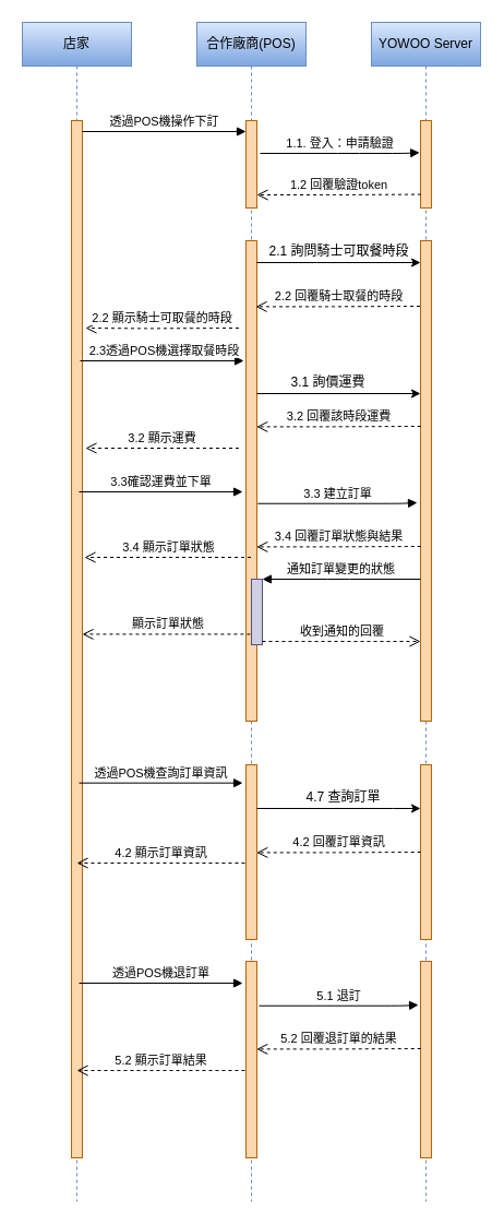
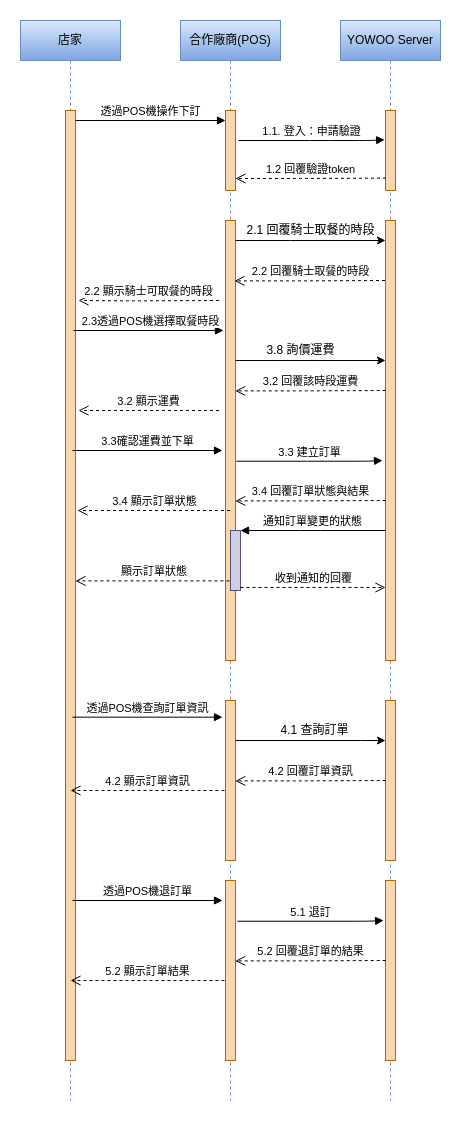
  <mxCell id="0" />
  <mxCell id="1" parent="0" />
  <mxCell id="2" value="店家" style="shape=umlLifeline;perimeter=lifelinePerimeter;whiteSpace=wrap;html=1;container=1;collapsible=0;recursiveResize=0;outlineConnect=0;fillColor=#dae8fc;strokeColor=#6c8ebf;gradientColor=#7ea6e0;" vertex="1" parent="1"><mxGeometry x="20" y="20" width="100" height="1080" as="geometry" /></mxCell>
  <mxCell id="3" value="" style="html=1;points=[];perimeter=orthogonalPerimeter;fillColor=#fad7ac;strokeColor=#b46504;" vertex="1" parent="2"><mxGeometry x="45" y="90" width="10" height="950" as="geometry" /></mxCell>
  <mxCell id="4" value="合作廠商(POS)" style="shape=umlLifeline;perimeter=lifelinePerimeter;whiteSpace=wrap;html=1;container=1;collapsible=0;recursiveResize=0;outlineConnect=0;fillColor=#dae8fc;strokeColor=#6c8ebf;gradientColor=#7ea6e0;" vertex="1" parent="1"><mxGeometry x="180" y="20" width="100" height="1080" as="geometry" /></mxCell>
  <mxCell id="5" value="" style="html=1;points=[];perimeter=orthogonalPerimeter;fillColor=#fad7ac;strokeColor=#b46504;" vertex="1" parent="4"><mxGeometry x="45" y="90" width="10" height="80" as="geometry" /></mxCell>
  <mxCell id="6" value="" style="html=1;points=[];perimeter=orthogonalPerimeter;fillColor=#fad7ac;strokeColor=#b46504;" vertex="1" parent="4"><mxGeometry x="45" y="200" width="10" height="440" as="geometry" /></mxCell>
  <mxCell id="7" value="" style="html=1;points=[];perimeter=orthogonalPerimeter;fillColor=#fad7ac;strokeColor=#b46504;" vertex="1" parent="4"><mxGeometry x="45" y="680" width="10" height="160" as="geometry" /></mxCell>
  <mxCell id="8" value="" style="html=1;points=[];perimeter=orthogonalPerimeter;fillColor=#fad7ac;strokeColor=#b46504;" vertex="1" parent="4"><mxGeometry x="45" y="860" width="10" height="180" as="geometry" /></mxCell>
  <mxCell id="9" value="YOWOO Server" style="shape=umlLifeline;perimeter=lifelinePerimeter;whiteSpace=wrap;html=1;container=1;collapsible=0;recursiveResize=0;outlineConnect=0;fillColor=#dae8fc;strokeColor=#6c8ebf;gradientColor=#7ea6e0;" vertex="1" parent="1"><mxGeometry x="340" y="20" width="100" height="1080" as="geometry" /></mxCell>
  <mxCell id="10" value="" style="html=1;points=[];perimeter=orthogonalPerimeter;fillColor=#fad7ac;strokeColor=#b46504;" vertex="1" parent="9"><mxGeometry x="45" y="90" width="10" height="80" as="geometry" /></mxCell>
  <mxCell id="11" value="" style="html=1;points=[];perimeter=orthogonalPerimeter;fillColor=#fad7ac;strokeColor=#b46504;" vertex="1" parent="9"><mxGeometry x="45" y="200" width="10" height="440" as="geometry" /></mxCell>
  <mxCell id="12" value="" style="html=1;points=[];perimeter=orthogonalPerimeter;fillColor=#fad7ac;strokeColor=#b46504;" vertex="1" parent="9"><mxGeometry x="45" y="680" width="10" height="160" as="geometry" /></mxCell>
  <mxCell id="13" value="" style="html=1;points=[];perimeter=orthogonalPerimeter;fillColor=#fad7ac;strokeColor=#b46504;" vertex="1" parent="9"><mxGeometry x="45" y="860" width="10" height="180" as="geometry" /></mxCell>
  <mxCell id="14" value="1.2 回覆驗證token" style="html=1;verticalAlign=bottom;endArrow=open;dashed=1;endSize=8;exitX=0.048;exitY=0.845;exitDx=0;exitDy=0;exitPerimeter=0;" edge="1" source="10" parent="1"><mxGeometry relative="1" as="geometry"><mxPoint x="235" y="178" as="targetPoint" /><Array as="points"><mxPoint x="300" y="178" /></Array></mxGeometry></mxCell>
  <mxCell id="15" value="1.1. 登入：申請驗證" style="html=1;verticalAlign=bottom;endArrow=block;entryX=0.117;entryY=0.366;entryDx=0;entryDy=0;entryPerimeter=0;" edge="1" parent="1"><mxGeometry relative="1" as="geometry"><mxPoint x="238" y="140" as="sourcePoint" /><mxPoint x="384.17" y="139.28" as="targetPoint" /><Array as="points"><mxPoint x="319" y="140" /><mxPoint x="369" y="140" /></Array></mxGeometry></mxCell>
  <mxCell id="16" value="" style="edgeStyle=orthogonalEdgeStyle;rounded=0;orthogonalLoop=1;jettySize=auto;html=1;" edge="1" parent="1" source="6" target="11"><mxGeometry relative="1" as="geometry"><Array as="points"><mxPoint x="290" y="240" /><mxPoint x="290" y="240" /></Array></mxGeometry></mxCell>
- <mxCell id="17" value="2.1 詢問騎士可取餐時段" style="text;html=1;align=center;verticalAlign=middle;resizable=0;points=[];autosize=1;" vertex="1" parent="1"><mxGeometry x="240" y="220" width="140" height="20" as="geometry" /></mxCell>
+ <mxCell id="17" value="2.1 回覆騎士取餐的時段" style="text;html=1;align=center;verticalAlign=middle;resizable=0;points=[];autosize=1;" vertex="1" parent="1"><mxGeometry x="240" y="220" width="140" height="20" as="geometry" /></mxCell>
  <mxCell id="18" value="2.2 回覆騎士取餐的時段" style="html=1;verticalAlign=bottom;endArrow=open;dashed=1;endSize=8;exitX=0.048;exitY=0.845;exitDx=0;exitDy=0;exitPerimeter=0;" edge="1" parent="1"><mxGeometry x="-0.01" relative="1" as="geometry"><mxPoint x="234" y="280.4" as="targetPoint" /><mxPoint x="384.48" y="280" as="sourcePoint" /><Array as="points"><mxPoint x="299" y="280.4" /></Array><mxPoint as="offset" /></mxGeometry></mxCell>
- <mxCell id="19" value="3.1 詢價運費" style="text;html=1;align=center;verticalAlign=middle;resizable=0;points=[];autosize=1;" vertex="1" parent="1"><mxGeometry x="260" y="340" width="80" height="20" as="geometry" /></mxCell>
+ <mxCell id="19" value="3.8 詢價運費" style="text;html=1;align=center;verticalAlign=middle;resizable=0;points=[];autosize=1;" vertex="1" parent="1"><mxGeometry x="260" y="340" width="80" height="20" as="geometry" /></mxCell>
  <mxCell id="20" value="" style="edgeStyle=orthogonalEdgeStyle;rounded=0;orthogonalLoop=1;jettySize=auto;html=1;" edge="1" parent="1"><mxGeometry relative="1" as="geometry"><mxPoint x="235" y="360" as="sourcePoint" /><mxPoint x="385" y="360" as="targetPoint" /><Array as="points"><mxPoint x="350.5" y="360" /><mxPoint x="350.5" y="360" /></Array></mxGeometry></mxCell>
  <mxCell id="21" value="3.2 回覆該時段運費" style="html=1;verticalAlign=bottom;endArrow=open;dashed=1;endSize=8;exitX=0.048;exitY=0.845;exitDx=0;exitDy=0;exitPerimeter=0;" edge="1" parent="1"><mxGeometry relative="1" as="geometry"><mxPoint x="234.76" y="390.4" as="targetPoint" /><mxPoint x="385.24" y="390" as="sourcePoint" /><Array as="points"><mxPoint x="299.76" y="390.4" /></Array></mxGeometry></mxCell>
  <mxCell id="22" value="透過POS機操作下訂" style="html=1;verticalAlign=bottom;endArrow=block;" edge="1" parent="1"><mxGeometry width="80" relative="1" as="geometry"><mxPoint x="75" y="120" as="sourcePoint" /><mxPoint x="225" y="120" as="targetPoint" /></mxGeometry></mxCell>
  <mxCell id="23" value="2.2 顯示騎士可取餐的時段" style="html=1;verticalAlign=bottom;endArrow=open;dashed=1;endSize=8;exitX=0.048;exitY=0.845;exitDx=0;exitDy=0;exitPerimeter=0;" edge="1" parent="1"><mxGeometry relative="1" as="geometry"><mxPoint x="78" y="300" as="targetPoint" /><mxPoint x="218.48" y="300" as="sourcePoint" /><Array as="points"><mxPoint x="133" y="300.4" /></Array></mxGeometry></mxCell>
  <mxCell id="24" value="2.3透過POS機選擇取餐時段" style="html=1;verticalAlign=bottom;endArrow=block;" edge="1" parent="1"><mxGeometry x="0.027" width="80" relative="1" as="geometry"><mxPoint x="73" y="330" as="sourcePoint" /><mxPoint x="223" y="330" as="targetPoint" /><mxPoint as="offset" /></mxGeometry></mxCell>
  <mxCell id="25" value="3.2 顯示運費" style="html=1;verticalAlign=bottom;endArrow=open;dashed=1;endSize=8;exitX=0.048;exitY=0.845;exitDx=0;exitDy=0;exitPerimeter=0;" edge="1" parent="1"><mxGeometry relative="1" as="geometry"><mxPoint x="78" y="410" as="targetPoint" /><mxPoint x="218.48" y="410" as="sourcePoint" /><Array as="points" /></mxGeometry></mxCell>
  <mxCell id="26" value="3.3確認運費並下單" style="html=1;verticalAlign=bottom;endArrow=block;" edge="1" parent="1"><mxGeometry width="80" relative="1" as="geometry"><mxPoint x="72" y="450" as="sourcePoint" /><mxPoint x="222" y="450" as="targetPoint" /></mxGeometry></mxCell>
  <mxCell id="27" value="3.3 建立訂單" style="html=1;verticalAlign=bottom;endArrow=block;entryX=0.117;entryY=0.366;entryDx=0;entryDy=0;entryPerimeter=0;" edge="1" parent="1"><mxGeometry relative="1" as="geometry"><mxPoint x="235.83" y="460.72" as="sourcePoint" /><mxPoint x="382" y="460" as="targetPoint" /><Array as="points"><mxPoint x="316.83" y="460.72" /><mxPoint x="366.83" y="460.72" /></Array></mxGeometry></mxCell>
  <mxCell id="28" value="" style="html=1;points=[];perimeter=orthogonalPerimeter;fillColor=#d0cee2;strokeColor=#56517e;" vertex="1" parent="1"><mxGeometry x="230" y="530" width="10" height="60" as="geometry" /></mxCell>
  <mxCell id="29" value="通知訂單變更的狀態" style="html=1;verticalAlign=bottom;endArrow=block;entryX=1;entryY=0;" edge="1" target="28" parent="1" source="11"><mxGeometry relative="1" as="geometry"><mxPoint x="389.5" y="523" as="sourcePoint" /><Array as="points"><mxPoint x="310" y="530" /></Array></mxGeometry></mxCell>
  <mxCell id="30" value="收到通知的回覆" style="html=1;verticalAlign=bottom;endArrow=open;dashed=1;endSize=8;exitX=1;exitY=0.95;" edge="1" source="28" parent="1" target="11"><mxGeometry relative="1" as="geometry"><mxPoint x="380" y="585" as="targetPoint" /></mxGeometry></mxCell>
  <mxCell id="31" value="3.4 回覆訂單狀態與結果" style="html=1;verticalAlign=bottom;endArrow=open;dashed=1;endSize=8;exitX=0.048;exitY=0.845;exitDx=0;exitDy=0;exitPerimeter=0;" edge="1" parent="1"><mxGeometry relative="1" as="geometry"><mxPoint x="234.76" y="500.4" as="targetPoint" /><mxPoint x="385.24" y="500" as="sourcePoint" /><Array as="points"><mxPoint x="299.76" y="500.4" /></Array></mxGeometry></mxCell>
  <mxCell id="32" value="3.4 顯示訂單狀態" style="html=1;verticalAlign=bottom;endArrow=open;dashed=1;endSize=8;" edge="1" parent="1" source="4"><mxGeometry relative="1" as="geometry"><mxPoint x="77" y="510" as="targetPoint" /><mxPoint x="217.48" y="510" as="sourcePoint" /><Array as="points" /></mxGeometry></mxCell>
  <mxCell id="33" value="&amp;nbsp;顯示訂單狀態" style="html=1;verticalAlign=bottom;endArrow=open;dashed=1;endSize=8;exitX=-0.107;exitY=0.84;exitDx=0;exitDy=0;exitPerimeter=0;" edge="1" parent="1" source="28" target="3"><mxGeometry relative="1" as="geometry"><mxPoint x="80" y="580" as="targetPoint" /><mxPoint x="220.48" y="580" as="sourcePoint" /><Array as="points" /></mxGeometry></mxCell>
  <mxCell id="34" value="&lt;span style=&quot;color: rgba(0 , 0 , 0 , 0) ; font-family: monospace ; font-size: 0px&quot;&gt;%3CmxGraphModel%3E%3Croot%3E%3CmxCell%20id%3D%220%22%2F%3E%3CmxCell%20id%3D%221%22%20parent%3D%220%22%2F%3E%3CmxCell%20id%3D%222%22%20value%3D%223.3%E7%A2%BA%E8%AA%8D%E9%81%8B%E8%B2%BB%E4%B8%A6%E4%B8%8B%E5%96%AE%22%20style%3D%22html%3D1%3BverticalAlign%3Dbottom%3BendArrow%3Dblock%3B%22%20edge%3D%221%22%20parent%3D%221%22%3E%3CmxGeometry%20width%3D%2280%22%20relative%3D%221%22%20as%3D%22geometry%22%3E%3CmxPoint%20x%3D%22172%22%20y%3D%22510%22%20as%3D%22sourcePoint%22%2F%3E%3CmxPoint%20x%3D%22322.0%22%20y%3D%22510%22%20as%3D%22targetPoint%22%2F%3E%3C%2FmxGeometry%3E%3C%2FmxCell%3E%3C%2Froot%3E%3C%2FmxGraphModel%3E&lt;/span&gt;" style="text;html=1;align=center;verticalAlign=middle;resizable=0;points=[];autosize=1;" vertex="1" parent="1"><mxGeometry x="137" y="703" width="20" height="20" as="geometry" /></mxCell>
  <mxCell id="35" value="透過POS機查詢訂單資訊" style="html=1;verticalAlign=bottom;endArrow=block;" edge="1" parent="1"><mxGeometry width="80" relative="1" as="geometry"><mxPoint x="72" y="716.66" as="sourcePoint" /><mxPoint x="222" y="716.66" as="targetPoint" /></mxGeometry></mxCell>
  <mxCell id="36" value="" style="edgeStyle=orthogonalEdgeStyle;rounded=0;orthogonalLoop=1;jettySize=auto;html=1;" edge="1" parent="1"><mxGeometry relative="1" as="geometry"><mxPoint x="235" y="740" as="sourcePoint" /><mxPoint x="385" y="740" as="targetPoint" /><Array as="points"><mxPoint x="360" y="740" /><mxPoint x="360" y="740" /></Array></mxGeometry></mxCell>
- <mxCell id="37" value="4.7 查詢訂單" style="text;html=1;align=center;verticalAlign=middle;resizable=0;points=[];autosize=1;" vertex="1" parent="1"><mxGeometry x="274" y="720" width="80" height="20" as="geometry" /></mxCell>
+ <mxCell id="37" value="4.1 查詢訂單" style="text;html=1;align=center;verticalAlign=middle;resizable=0;points=[];autosize=1;" vertex="1" parent="1"><mxGeometry x="274" y="720" width="80" height="20" as="geometry" /></mxCell>
  <mxCell id="38" value="4.2 回覆訂單資訊" style="html=1;verticalAlign=bottom;endArrow=open;dashed=1;endSize=8;exitX=0.048;exitY=0.845;exitDx=0;exitDy=0;exitPerimeter=0;" edge="1" parent="1"><mxGeometry relative="1" as="geometry"><mxPoint x="234.76" y="780.4" as="targetPoint" /><mxPoint x="385.24" y="780" as="sourcePoint" /><Array as="points"><mxPoint x="299.76" y="780.4" /></Array></mxGeometry></mxCell>
  <mxCell id="39" value="透過POS機退訂單" style="html=1;verticalAlign=bottom;endArrow=block;" edge="1" parent="1"><mxGeometry width="80" relative="1" as="geometry"><mxPoint x="72" y="900" as="sourcePoint" /><mxPoint x="222" y="900" as="targetPoint" /></mxGeometry></mxCell>
  <mxCell id="40" value="5.1 退訂" style="html=1;verticalAlign=bottom;endArrow=block;entryX=0.117;entryY=0.366;entryDx=0;entryDy=0;entryPerimeter=0;" edge="1" parent="1"><mxGeometry relative="1" as="geometry"><mxPoint x="236.92" y="920.72" as="sourcePoint" /><mxPoint x="383.09" y="920" as="targetPoint" /><Array as="points"><mxPoint x="367.92" y="920.72" /></Array></mxGeometry></mxCell>
  <mxCell id="41" value="4.2 顯示訂單資訊" style="html=1;verticalAlign=bottom;endArrow=open;dashed=1;endSize=8;exitX=-0.107;exitY=0.84;exitDx=0;exitDy=0;exitPerimeter=0;" edge="1" parent="1"><mxGeometry relative="1" as="geometry"><mxPoint x="70.04" y="790" as="targetPoint" /><mxPoint x="223.97" y="790" as="sourcePoint" /><Array as="points" /></mxGeometry></mxCell>
  <mxCell id="42" value="5.2 回覆退訂單的結果" style="html=1;verticalAlign=bottom;endArrow=open;dashed=1;endSize=8;exitX=0.048;exitY=0.845;exitDx=0;exitDy=0;exitPerimeter=0;" edge="1" parent="1"><mxGeometry relative="1" as="geometry"><mxPoint x="234.76" y="960.4" as="targetPoint" /><mxPoint x="385.24" y="960" as="sourcePoint" /><Array as="points"><mxPoint x="299.76" y="960.4" /></Array></mxGeometry></mxCell>
  <mxCell id="43" value="5.2 顯示訂單結果" style="html=1;verticalAlign=bottom;endArrow=open;dashed=1;endSize=8;exitX=-0.107;exitY=0.84;exitDx=0;exitDy=0;exitPerimeter=0;" edge="1" parent="1"><mxGeometry relative="1" as="geometry"><mxPoint x="70.04" y="980" as="targetPoint" /><mxPoint x="223.97" y="980" as="sourcePoint" /><Array as="points" /></mxGeometry></mxCell>
